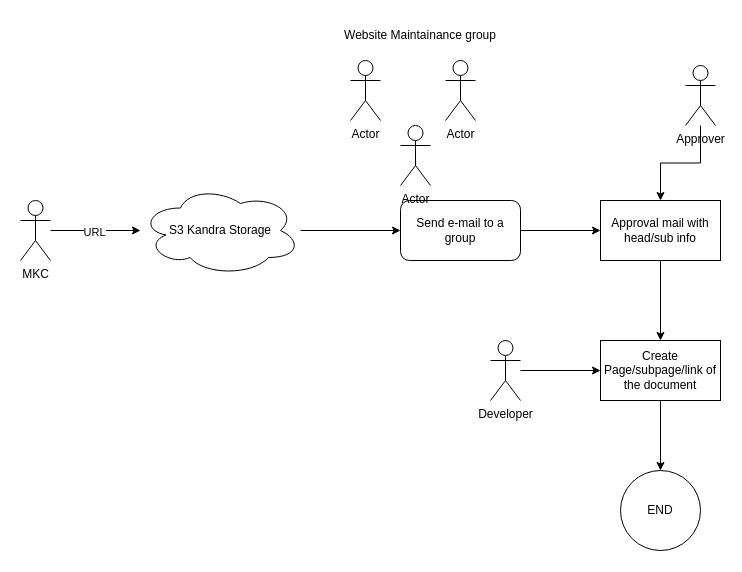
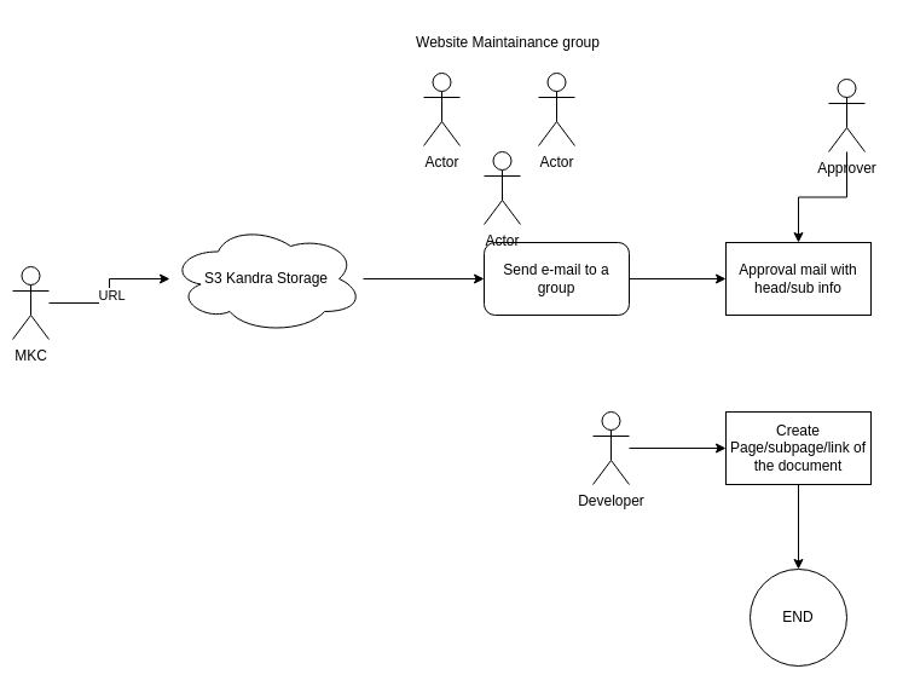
  <mxCell id="0" />
  <mxCell id="1" parent="0" />
  <mxCell id="2" style="edgeStyle=orthogonalEdgeStyle;rounded=0;orthogonalLoop=1;jettySize=auto;html=1;" edge="1" parent="1" source="4" target="6"><mxGeometry relative="1" as="geometry" /></mxCell>
  <mxCell id="3" value="URL" style="edgeLabel;html=1;align=center;verticalAlign=middle;resizable=0;points=[];" vertex="1" connectable="0" parent="2"><mxGeometry x="-0.044" y="-1" relative="1" as="geometry"><mxPoint as="offset" /></mxGeometry></mxCell>
- <mxCell id="4" value="MKC" style="shape=umlActor;verticalLabelPosition=bottom;verticalAlign=top;html=1;outlineConnect=0;" vertex="1" parent="1"><mxGeometry x="20" y="200" width="30" height="60" as="geometry" /></mxCell>
+ <mxCell id="4" value="MKC" style="shape=umlActor;verticalLabelPosition=bottom;verticalAlign=top;html=1;outlineConnect=0;" vertex="1" parent="1"><mxGeometry x="10" y="220" width="30" height="60" as="geometry" /></mxCell>
  <mxCell id="5" value="" style="edgeStyle=orthogonalEdgeStyle;rounded=0;orthogonalLoop=1;jettySize=auto;html=1;" edge="1" parent="1" source="6" target="8"><mxGeometry relative="1" as="geometry" /></mxCell>
  <mxCell id="6" value="S3 Kandra Storage" style="ellipse;shape=cloud;whiteSpace=wrap;html=1;" vertex="1" parent="1"><mxGeometry x="140" y="185" width="160" height="90" as="geometry" /></mxCell>
  <mxCell id="7" value="" style="edgeStyle=orthogonalEdgeStyle;rounded=0;orthogonalLoop=1;jettySize=auto;html=1;" edge="1" parent="1" source="8" target="14"><mxGeometry relative="1" as="geometry" /></mxCell>
  <mxCell id="8" value="Send e-mail to a group" style="whiteSpace=wrap;html=1;rounded=1;" vertex="1" parent="1"><mxGeometry x="400" y="200" width="120" height="60" as="geometry" /></mxCell>
  <mxCell id="9" value="Actor" style="shape=umlActor;verticalLabelPosition=bottom;verticalAlign=top;html=1;outlineConnect=0;" vertex="1" parent="1"><mxGeometry x="350" y="60" width="30" height="60" as="geometry" /></mxCell>
  <mxCell id="10" value="Actor" style="shape=umlActor;verticalLabelPosition=bottom;verticalAlign=top;html=1;outlineConnect=0;" vertex="1" parent="1"><mxGeometry x="445" y="60" width="30" height="60" as="geometry" /></mxCell>
  <mxCell id="11" value="Actor" style="shape=umlActor;verticalLabelPosition=bottom;verticalAlign=top;html=1;outlineConnect=0;" vertex="1" parent="1"><mxGeometry x="400" y="125" width="30" height="60" as="geometry" /></mxCell>
  <mxCell id="12" value="Website Maintainance group" style="text;html=1;strokeColor=none;fillColor=none;align=center;verticalAlign=middle;whiteSpace=wrap;rounded=0;" vertex="1" parent="1"><mxGeometry x="330" y="20" width="180" height="30" as="geometry" /></mxCell>
- <mxCell id="13" value="" style="edgeStyle=orthogonalEdgeStyle;rounded=0;orthogonalLoop=1;jettySize=auto;html=1;" edge="1" parent="1" source="14" target="16"><mxGeometry relative="1" as="geometry" /></mxCell>
  <mxCell id="14" value="Approval mail with head/sub info" style="whiteSpace=wrap;html=1;" vertex="1" parent="1"><mxGeometry x="600" y="200" width="120" height="60" as="geometry" /></mxCell>
  <mxCell id="15" value="" style="edgeStyle=orthogonalEdgeStyle;rounded=0;orthogonalLoop=1;jettySize=auto;html=1;" edge="1" parent="1" source="16" target="21"><mxGeometry relative="1" as="geometry" /></mxCell>
  <mxCell id="16" value="Create Page/subpage/link of the document" style="whiteSpace=wrap;html=1;" vertex="1" parent="1"><mxGeometry x="600" y="340" width="120" height="60" as="geometry" /></mxCell>
  <mxCell id="17" style="edgeStyle=orthogonalEdgeStyle;rounded=0;orthogonalLoop=1;jettySize=auto;html=1;entryX=0;entryY=0.5;entryDx=0;entryDy=0;" edge="1" parent="1" source="18" target="16"><mxGeometry relative="1" as="geometry" /></mxCell>
  <mxCell id="18" value="Developer" style="shape=umlActor;verticalLabelPosition=bottom;verticalAlign=top;html=1;outlineConnect=0;" vertex="1" parent="1"><mxGeometry x="490" y="340" width="30" height="60" as="geometry" /></mxCell>
  <mxCell id="19" value="" style="edgeStyle=orthogonalEdgeStyle;rounded=0;orthogonalLoop=1;jettySize=auto;html=1;" edge="1" parent="1" source="20" target="14"><mxGeometry relative="1" as="geometry" /></mxCell>
  <mxCell id="20" value="Approver" style="shape=umlActor;verticalLabelPosition=bottom;verticalAlign=top;html=1;outlineConnect=0;" vertex="1" parent="1"><mxGeometry x="685" y="65" width="30" height="60" as="geometry" /></mxCell>
  <mxCell id="21" value="END" style="ellipse;whiteSpace=wrap;html=1;" vertex="1" parent="1"><mxGeometry x="620" y="470" width="80" height="80" as="geometry" /></mxCell>
